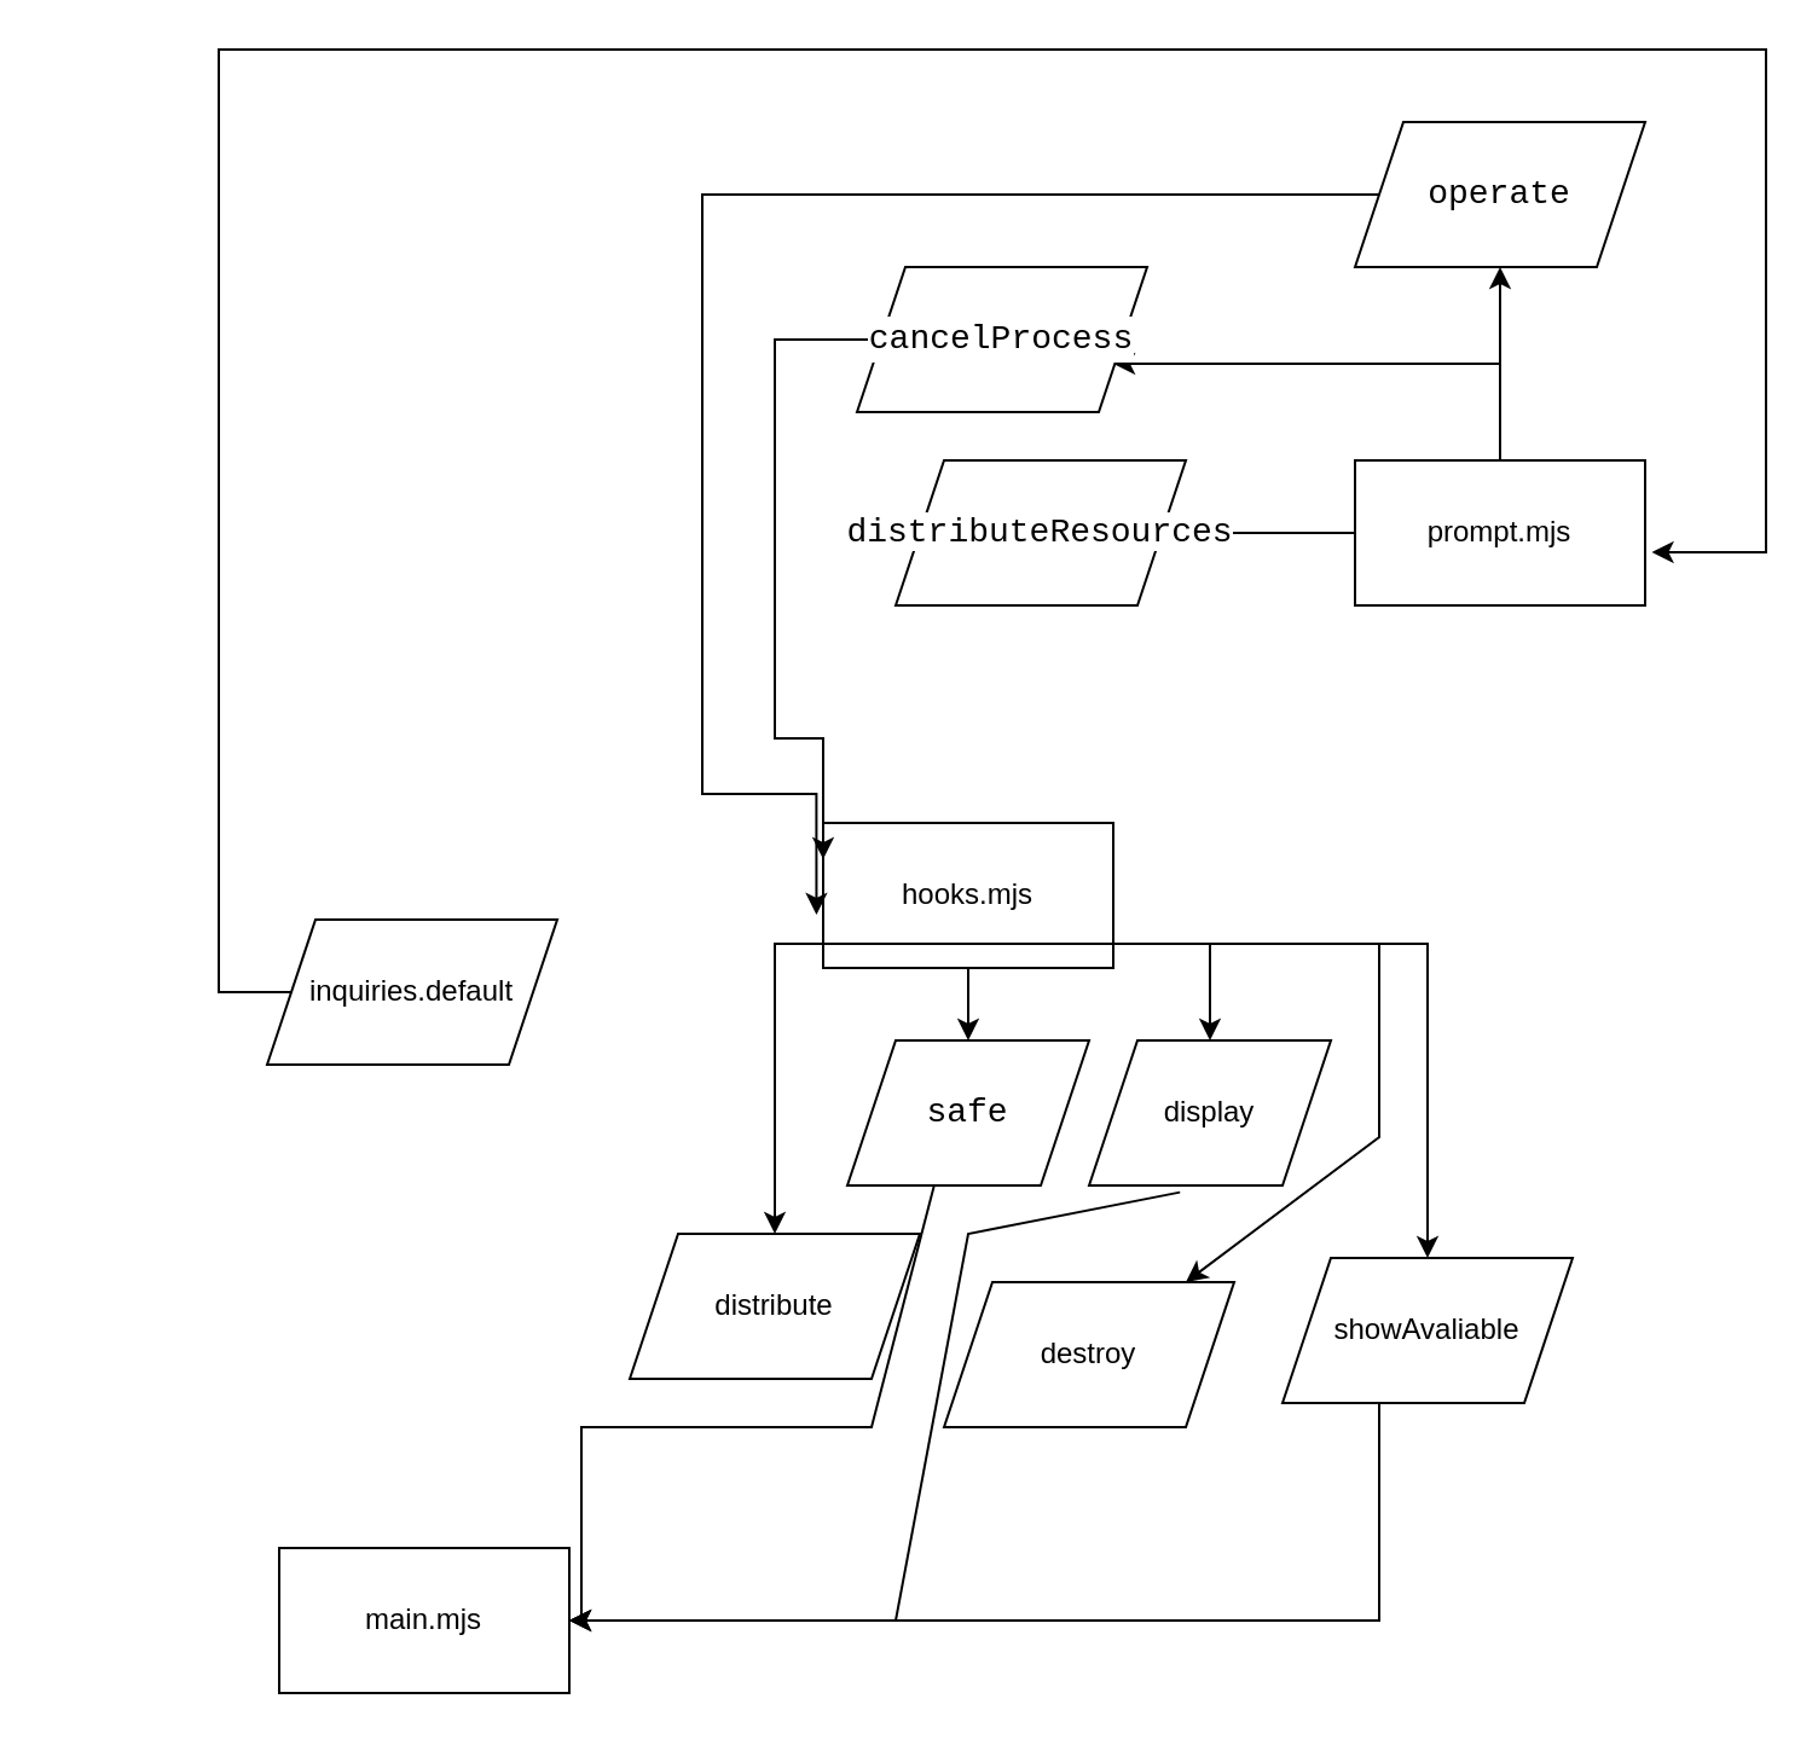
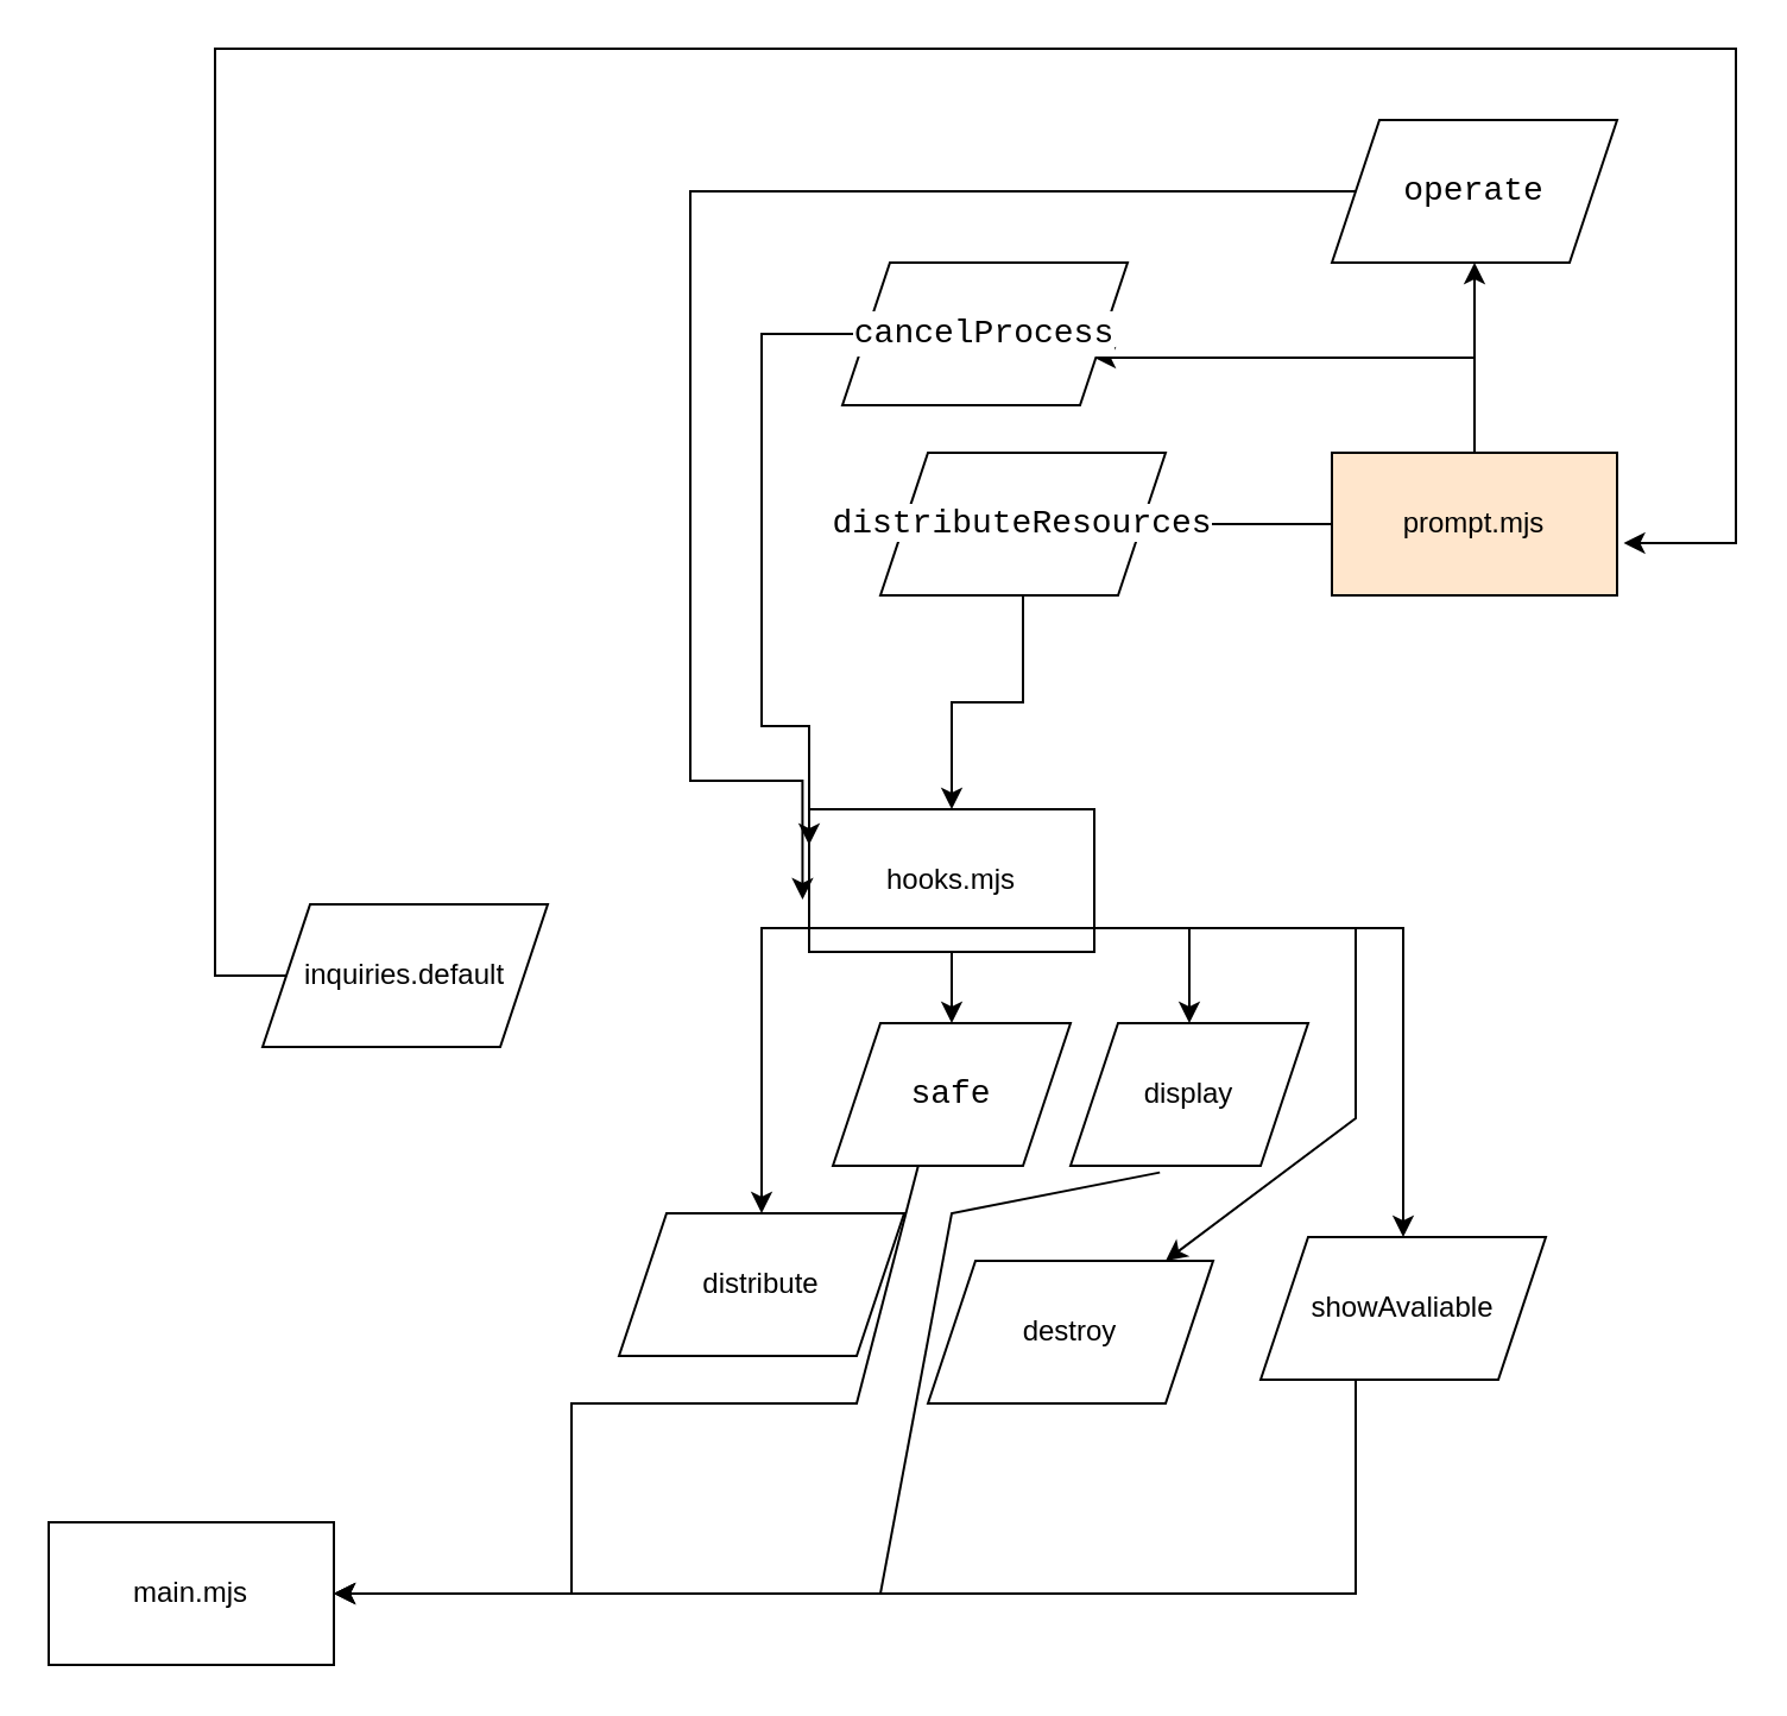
  <mxCell id="0" />
  <mxCell id="1" parent="0" />
  <mxCell id="2" value="" style="edgeStyle=orthogonalEdgeStyle;rounded=0;orthogonalLoop=1;jettySize=auto;html=1;fontColor=#000000;entryX=1.023;entryY=0.633;entryDx=0;entryDy=0;entryPerimeter=0;" edge="1" parent="1" source="3" target="21"><mxGeometry relative="1" as="geometry"><mxPoint x="730" y="230" as="targetPoint" /><Array as="points"><mxPoint x="90" y="410" /><mxPoint x="90" y="20" /><mxPoint x="730" y="20" /><mxPoint x="730" y="228" /></Array></mxGeometry></mxCell>
  <mxCell id="3" value="inquiries.default" style="shape=parallelogram;perimeter=parallelogramPerimeter;whiteSpace=wrap;html=1;fixedSize=1;rounded=0;" vertex="1" parent="1"><mxGeometry x="110" y="380" width="120" height="60" as="geometry" /></mxCell>
  <mxCell id="4" value="" style="edgeStyle=orthogonalEdgeStyle;rounded=0;orthogonalLoop=1;jettySize=auto;html=1;" edge="1" parent="1" source="5" target="6"><mxGeometry relative="1" as="geometry" /></mxCell>
  <mxCell id="5" value="hooks.mjs" style="whiteSpace=wrap;html=1;" vertex="1" parent="1"><mxGeometry x="340" y="340" width="120" height="60" as="geometry" /></mxCell>
  <mxCell id="6" value="&lt;div style=&quot;font-family: &amp;#34;fira code&amp;#34; , &amp;#34;consolas&amp;#34; , &amp;#34;courier new&amp;#34; , monospace , &amp;#34;consolas&amp;#34; , &amp;#34;courier new&amp;#34; , monospace ; font-size: 14px ; line-height: 19px&quot;&gt;safe&lt;/div&gt;" style="shape=parallelogram;perimeter=parallelogramPerimeter;whiteSpace=wrap;html=1;fixedSize=1;" vertex="1" parent="1"><mxGeometry x="350" y="430" width="100" height="60" as="geometry" /></mxCell>
  <mxCell id="7" value="" style="endArrow=classic;html=1;rounded=0;fontColor=#000000;entryX=1;entryY=0.5;entryDx=0;entryDy=0;" edge="1" parent="1" target="28"><mxGeometry width="50" height="50" relative="1" as="geometry"><mxPoint x="570" y="570" as="sourcePoint" /><mxPoint x="645" y="770" as="targetPoint" /><Array as="points"><mxPoint x="570" y="670" /></Array></mxGeometry></mxCell>
  <mxCell id="8" value="" style="endArrow=classic;html=1;rounded=0;fontColor=#000000;exitX=0.36;exitY=0.993;exitDx=0;exitDy=0;exitPerimeter=0;" edge="1" parent="1" source="6" target="28"><mxGeometry width="50" height="50" relative="1" as="geometry"><mxPoint x="400" y="520" as="sourcePoint" /><mxPoint x="350" y="590" as="targetPoint" /><Array as="points"><mxPoint x="360" y="590" /><mxPoint x="240" y="590" /><mxPoint x="240" y="670" /></Array></mxGeometry></mxCell>
  <mxCell id="9" value="" style="endArrow=classic;html=1;rounded=0;fontColor=#000000;exitX=0.376;exitY=1.047;exitDx=0;exitDy=0;exitPerimeter=0;entryX=1;entryY=0.5;entryDx=0;entryDy=0;" edge="1" parent="1" source="15" target="28"><mxGeometry width="50" height="50" relative="1" as="geometry"><mxPoint x="490" y="770" as="sourcePoint" /><mxPoint x="150" y="670" as="targetPoint" /><Array as="points"><mxPoint x="400" y="510" /><mxPoint x="370" y="670" /><mxPoint x="290" y="670" /></Array></mxGeometry></mxCell>
  <mxCell id="10" value="" style="endArrow=classic;html=1;rounded=0;fontColor=#000000;" edge="1" parent="1"><mxGeometry width="50" height="50" relative="1" as="geometry"><mxPoint x="620" y="150" as="sourcePoint" /><mxPoint x="460" y="150" as="targetPoint" /><Array as="points"><mxPoint x="460" y="150" /></Array></mxGeometry></mxCell>
  <mxCell id="11" value="" style="endArrow=classic;html=1;rounded=0;fontColor=#000000;" edge="1" parent="1"><mxGeometry width="50" height="50" relative="1" as="geometry"><mxPoint x="570" y="390" as="sourcePoint" /><mxPoint x="490" y="530" as="targetPoint" /><Array as="points"><mxPoint x="570" y="470" /></Array></mxGeometry></mxCell>
  <mxCell id="12" value="" style="endArrow=classic;html=1;rounded=0;fontColor=#000000;entryX=0.5;entryY=0;entryDx=0;entryDy=0;" edge="1" parent="1" target="17"><mxGeometry width="50" height="50" relative="1" as="geometry"><mxPoint x="500" y="390" as="sourcePoint" /><mxPoint x="590" y="490" as="targetPoint" /><Array as="points"><mxPoint x="590" y="390" /></Array></mxGeometry></mxCell>
  <mxCell id="13" value="" style="endArrow=classic;html=1;rounded=0;fontColor=#000000;" edge="1" parent="1"><mxGeometry width="50" height="50" relative="1" as="geometry"><mxPoint x="400" y="390" as="sourcePoint" /><mxPoint x="320" y="510" as="targetPoint" /><Array as="points"><mxPoint x="320" y="390" /></Array></mxGeometry></mxCell>
  <mxCell id="14" value="" style="endArrow=classic;html=1;rounded=0;fontColor=#000000;" edge="1" parent="1"><mxGeometry width="50" height="50" relative="1" as="geometry"><mxPoint x="400" y="390" as="sourcePoint" /><mxPoint x="500" y="430" as="targetPoint" /><Array as="points"><mxPoint x="500" y="390" /></Array></mxGeometry></mxCell>
  <mxCell id="15" value="display" style="shape=parallelogram;perimeter=parallelogramPerimeter;whiteSpace=wrap;html=1;fixedSize=1;labelBackgroundColor=none;fontColor=#000000;" vertex="1" parent="1"><mxGeometry x="450" y="430" width="100" height="60" as="geometry" /></mxCell>
  <mxCell id="16" value="distribute" style="shape=parallelogram;perimeter=parallelogramPerimeter;whiteSpace=wrap;html=1;fixedSize=1;labelBackgroundColor=none;fontColor=#000000;" vertex="1" parent="1"><mxGeometry x="260" y="510" width="120" height="60" as="geometry" /></mxCell>
  <mxCell id="17" value="showAvaliable" style="shape=parallelogram;perimeter=parallelogramPerimeter;whiteSpace=wrap;html=1;fixedSize=1;labelBackgroundColor=none;fontColor=#000000;" vertex="1" parent="1"><mxGeometry x="530" y="520" width="120" height="60" as="geometry" /></mxCell>
  <mxCell id="18" value="destroy" style="shape=parallelogram;perimeter=parallelogramPerimeter;whiteSpace=wrap;html=1;fixedSize=1;labelBackgroundColor=none;fontColor=#000000;" vertex="1" parent="1"><mxGeometry x="390" y="530" width="120" height="60" as="geometry" /></mxCell>
  <mxCell id="19" value="" style="edgeStyle=orthogonalEdgeStyle;rounded=0;orthogonalLoop=1;jettySize=auto;html=1;fontColor=#000000;" edge="1" parent="1" source="21"><mxGeometry relative="1" as="geometry"><mxPoint x="480" y="220" as="targetPoint" /><Array as="points"><mxPoint x="500" y="220" /></Array></mxGeometry></mxCell>
  <mxCell id="20" value="" style="edgeStyle=orthogonalEdgeStyle;rounded=0;orthogonalLoop=1;jettySize=auto;html=1;fontColor=#000000;" edge="1" parent="1" source="21" target="25"><mxGeometry relative="1" as="geometry" /></mxCell>
- <mxCell id="21" value="prompt.mjs" style="whiteSpace=wrap;html=1;labelBackgroundColor=none;fontColor=#000000;" vertex="1" parent="1"><mxGeometry x="560" y="190" width="120" height="60" as="geometry" /></mxCell>
+ <mxCell id="21" value="prompt.mjs" style="whiteSpace=wrap;html=1;labelBackgroundColor=none;fontColor=#000000;fillColor=#ffe6cc;" vertex="1" parent="1"><mxGeometry x="560" y="190" width="120" height="60" as="geometry" /></mxCell>
+ <mxCell id="22" value="" style="edgeStyle=orthogonalEdgeStyle;rounded=0;orthogonalLoop=1;jettySize=auto;html=1;fontColor=#000000;" edge="1" parent="1" source="23" target="5"><mxGeometry relative="1" as="geometry" /></mxCell>
  <mxCell id="23" value="&lt;div style=&quot;font-family: &amp;#34;fira code&amp;#34; , &amp;#34;consolas&amp;#34; , &amp;#34;courier new&amp;#34; , monospace , &amp;#34;consolas&amp;#34; , &amp;#34;courier new&amp;#34; , monospace ; font-size: 14px ; line-height: 19px&quot;&gt;&lt;span style=&quot;background-color: rgb(255 , 255 , 255)&quot;&gt;distributeResources&lt;/span&gt;&lt;/div&gt;" style="shape=parallelogram;perimeter=parallelogramPerimeter;whiteSpace=wrap;html=1;fixedSize=1;labelBackgroundColor=none;fontColor=#000000;" vertex="1" parent="1"><mxGeometry x="370" y="190" width="120" height="60" as="geometry" /></mxCell>
  <mxCell id="24" value="" style="edgeStyle=orthogonalEdgeStyle;rounded=0;orthogonalLoop=1;jettySize=auto;html=1;fontColor=#000000;entryX=-0.023;entryY=0.633;entryDx=0;entryDy=0;entryPerimeter=0;" edge="1" parent="1" source="25" target="5"><mxGeometry relative="1" as="geometry"><mxPoint x="290" y="250" as="targetPoint" /><Array as="points"><mxPoint x="290" y="80" /><mxPoint x="290" y="328" /></Array></mxGeometry></mxCell>
  <mxCell id="25" value="&lt;div style=&quot;font-family: &amp;#34;fira code&amp;#34; , &amp;#34;consolas&amp;#34; , &amp;#34;courier new&amp;#34; , monospace , &amp;#34;consolas&amp;#34; , &amp;#34;courier new&amp;#34; , monospace ; font-size: 14px ; line-height: 19px&quot;&gt;&lt;span style=&quot;background-color: rgb(255 , 255 , 255)&quot;&gt;operate&lt;/span&gt;&lt;/div&gt;" style="shape=parallelogram;perimeter=parallelogramPerimeter;whiteSpace=wrap;html=1;fixedSize=1;fontColor=#000000;labelBackgroundColor=none;" vertex="1" parent="1"><mxGeometry x="560" y="50" width="120" height="60" as="geometry" /></mxCell>
  <mxCell id="26" value="" style="edgeStyle=orthogonalEdgeStyle;rounded=0;orthogonalLoop=1;jettySize=auto;html=1;fontColor=#000000;entryX=0;entryY=0.25;entryDx=0;entryDy=0;" edge="1" parent="1" source="27" target="5"><mxGeometry relative="1" as="geometry"><mxPoint x="264" y="140" as="targetPoint" /><Array as="points"><mxPoint x="320" y="140" /><mxPoint x="320" y="305" /></Array></mxGeometry></mxCell>
  <mxCell id="27" value="&lt;div style=&quot;font-family: &amp;#34;fira code&amp;#34; , &amp;#34;consolas&amp;#34; , &amp;#34;courier new&amp;#34; , monospace , &amp;#34;consolas&amp;#34; , &amp;#34;courier new&amp;#34; , monospace ; font-size: 14px ; line-height: 19px&quot;&gt;&lt;span style=&quot;background-color: rgb(255 , 255 , 255)&quot;&gt;cancelProcess&lt;/span&gt;&lt;/div&gt;" style="shape=parallelogram;perimeter=parallelogramPerimeter;whiteSpace=wrap;html=1;fixedSize=1;labelBackgroundColor=#FFFFFF;fontColor=#000000;" vertex="1" parent="1"><mxGeometry x="354" y="110" width="120" height="60" as="geometry" /></mxCell>
- <mxCell id="28" value="main.mjs" style="whiteSpace=wrap;html=1;labelBackgroundColor=#FFFFFF;fontColor=#000000;" vertex="1" parent="1"><mxGeometry x="115" y="640" width="120" height="60" as="geometry" /></mxCell>
+ <mxCell id="28" value="main.mjs" style="whiteSpace=wrap;html=1;labelBackgroundColor=#FFFFFF;fontColor=#000000;" vertex="1" parent="1"><mxGeometry x="20" y="640" width="120" height="60" as="geometry" /></mxCell>
